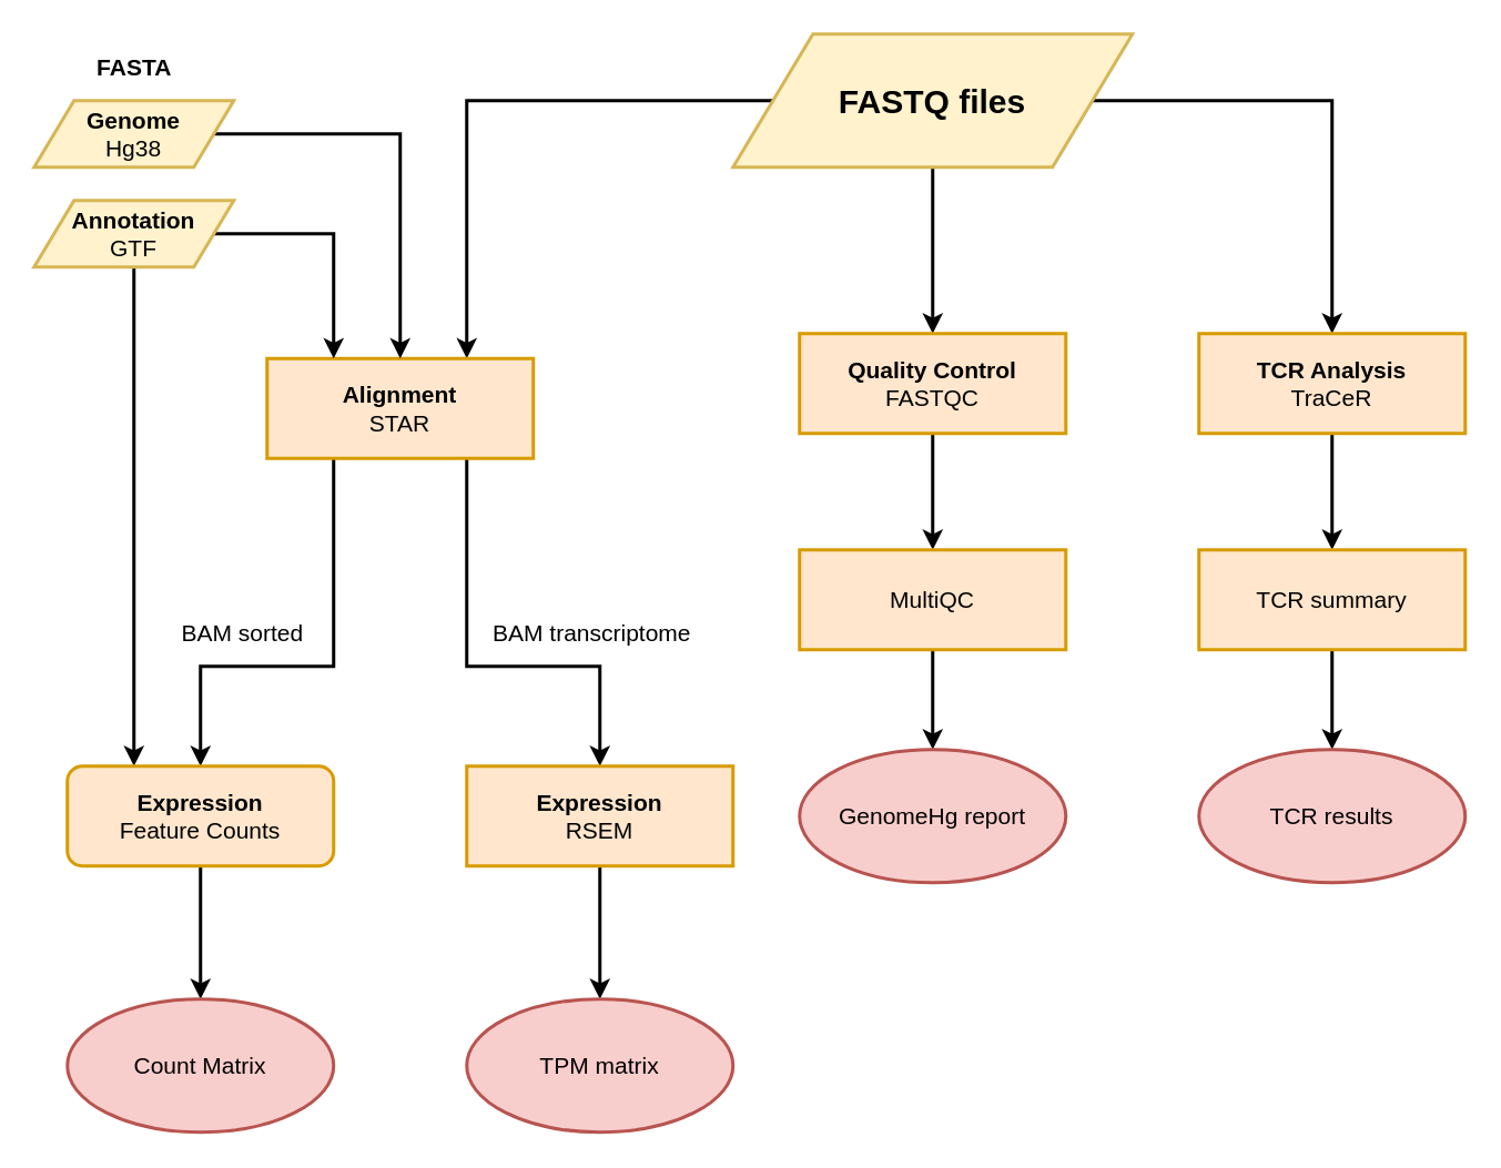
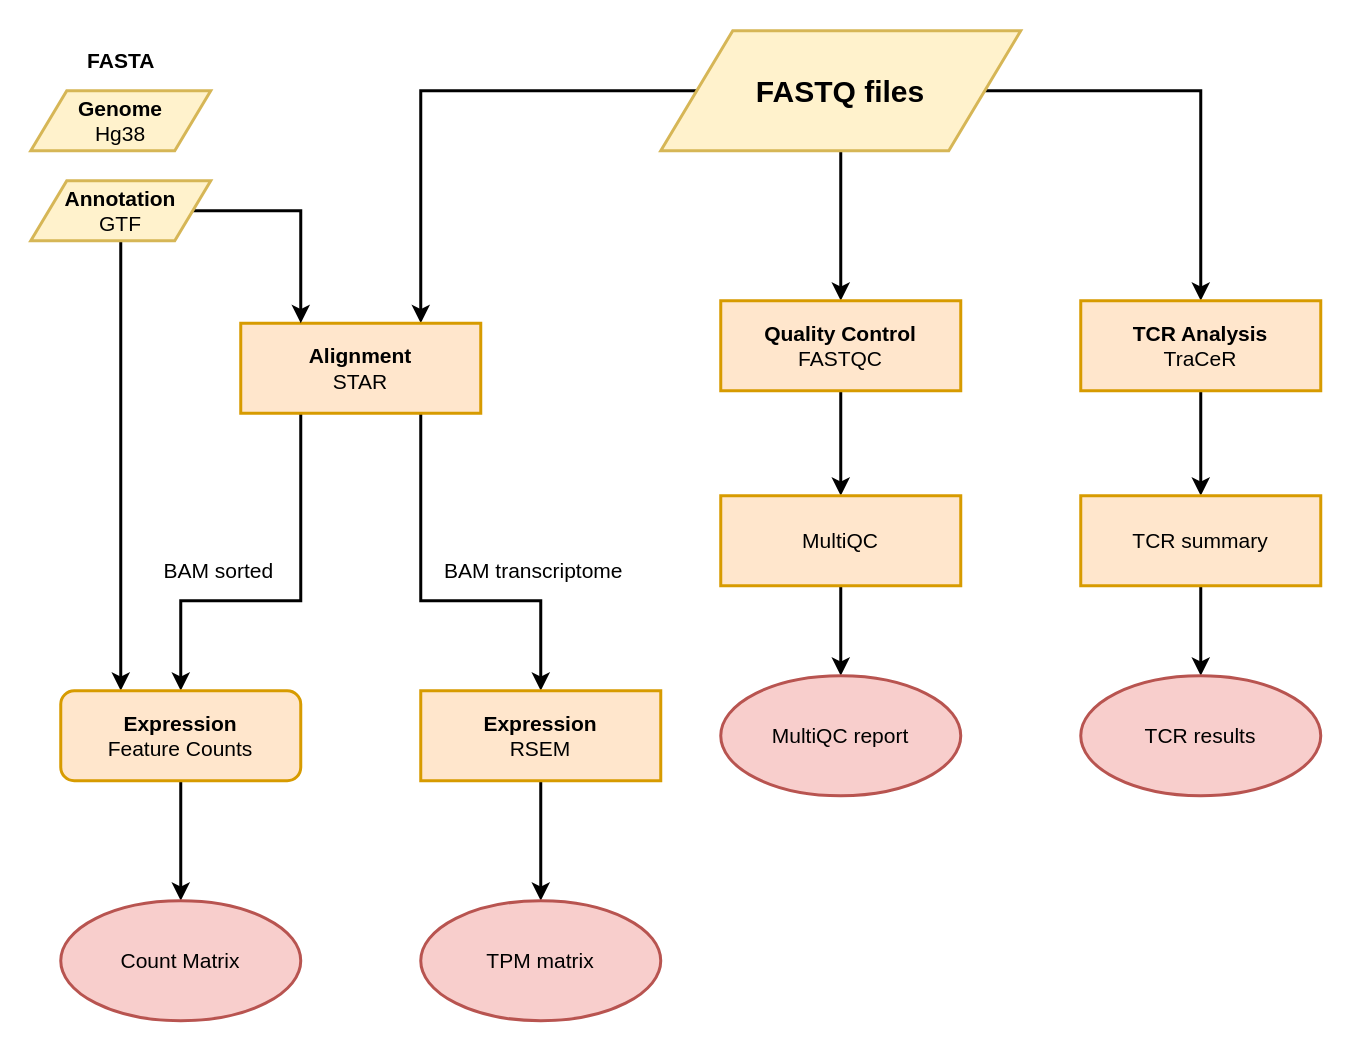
  <mxCell id="0" />
  <mxCell id="1" parent="0" />
  <mxCell id="2" style="edgeStyle=orthogonalEdgeStyle;rounded=0;orthogonalLoop=1;jettySize=auto;html=1;exitX=0;exitY=0.5;exitDx=0;exitDy=0;entryX=0.75;entryY=0;entryDx=0;entryDy=0;strokeWidth=2;" edge="1" parent="1" source="5" target="12"><mxGeometry relative="1" as="geometry"><mxPoint x="280" y="150" as="targetPoint" /><Array as="points"><mxPoint x="280" y="60" /></Array></mxGeometry></mxCell>
  <mxCell id="3" style="edgeStyle=orthogonalEdgeStyle;rounded=0;orthogonalLoop=1;jettySize=auto;html=1;strokeWidth=2;" edge="1" parent="1" source="5" target="7"><mxGeometry relative="1" as="geometry" /></mxCell>
  <mxCell id="4" style="edgeStyle=orthogonalEdgeStyle;rounded=0;orthogonalLoop=1;jettySize=auto;html=1;exitX=1;exitY=0.5;exitDx=0;exitDy=0;entryX=0.5;entryY=0;entryDx=0;entryDy=0;strokeWidth=2;" edge="1" parent="1" source="5" target="24"><mxGeometry relative="1" as="geometry"><Array as="points"><mxPoint x="800" y="60" /></Array></mxGeometry></mxCell>
  <mxCell id="5" value="&lt;b&gt;&lt;font style=&quot;font-size: 20px&quot;&gt;FASTQ files&lt;/font&gt;&lt;/b&gt;" style="shape=parallelogram;perimeter=parallelogramPerimeter;whiteSpace=wrap;html=1;strokeWidth=2;perimeterSpacing=0;fillColor=#fff2cc;strokeColor=#d6b656;" vertex="1" parent="1"><mxGeometry x="440" y="20" width="240" height="80" as="geometry" /></mxCell>
  <mxCell id="6" style="edgeStyle=orthogonalEdgeStyle;rounded=0;orthogonalLoop=1;jettySize=auto;html=1;strokeWidth=2;" edge="1" parent="1" source="7" target="9"><mxGeometry relative="1" as="geometry"><mxPoint x="400" y="300" as="targetPoint" /></mxGeometry></mxCell>
  <mxCell id="7" value="&lt;font style=&quot;font-size: 14px&quot;&gt;&lt;b&gt;Quality Control&lt;br&gt;&lt;/b&gt;FASTQC&lt;/font&gt;" style="rounded=0;whiteSpace=wrap;html=1;strokeWidth=2;fillColor=#ffe6cc;strokeColor=#d79b00;" vertex="1" parent="1"><mxGeometry x="480" y="200" width="160" height="60" as="geometry" /></mxCell>
  <mxCell id="8" style="edgeStyle=orthogonalEdgeStyle;rounded=0;orthogonalLoop=1;jettySize=auto;html=1;exitX=0.5;exitY=1;exitDx=0;exitDy=0;entryX=0.5;entryY=0;entryDx=0;entryDy=0;strokeWidth=2;" edge="1" parent="1" source="9" target="32"><mxGeometry relative="1" as="geometry" /></mxCell>
  <mxCell id="9" value="&lt;font style=&quot;font-size: 14px&quot;&gt;MultiQC&lt;/font&gt;" style="rounded=0;whiteSpace=wrap;html=1;strokeWidth=2;fillColor=#ffe6cc;strokeColor=#d79b00;" vertex="1" parent="1"><mxGeometry x="480" y="330" width="160" height="60" as="geometry" /></mxCell>
  <mxCell id="10" style="edgeStyle=orthogonalEdgeStyle;rounded=0;orthogonalLoop=1;jettySize=auto;html=1;exitX=0.25;exitY=1;exitDx=0;exitDy=0;entryX=0.5;entryY=0;entryDx=0;entryDy=0;strokeWidth=2;" edge="1" parent="1" source="12" target="20"><mxGeometry relative="1" as="geometry"><mxPoint x="90" y="340" as="targetPoint" /><Array as="points"><mxPoint x="200" y="400" /><mxPoint x="120" y="400" /></Array></mxGeometry></mxCell>
  <mxCell id="11" style="edgeStyle=orthogonalEdgeStyle;rounded=0;orthogonalLoop=1;jettySize=auto;html=1;exitX=0.75;exitY=1;exitDx=0;exitDy=0;entryX=0.5;entryY=0;entryDx=0;entryDy=0;strokeWidth=2;" edge="1" parent="1" source="12" target="22"><mxGeometry relative="1" as="geometry"><Array as="points"><mxPoint x="280" y="400" /><mxPoint x="360" y="400" /></Array></mxGeometry></mxCell>
  <mxCell id="12" value="&lt;font style=&quot;font-size: 14px&quot;&gt;&lt;b&gt;Alignment&lt;/b&gt;&lt;br&gt;STAR&lt;/font&gt;" style="rounded=0;whiteSpace=wrap;html=1;strokeWidth=2;fillColor=#ffe6cc;strokeColor=#d79b00;" vertex="1" parent="1"><mxGeometry x="160" y="215" width="160" height="60" as="geometry" /></mxCell>
- <mxCell id="13" style="edgeStyle=orthogonalEdgeStyle;orthogonalLoop=1;jettySize=auto;html=1;entryX=0.5;entryY=0;entryDx=0;entryDy=0;exitX=1;exitY=0.5;exitDx=0;exitDy=0;rounded=0;strokeWidth=2;" edge="1" parent="1" source="16" target="12"><mxGeometry relative="1" as="geometry"><mxPoint x="160" y="79.667" as="sourcePoint" /><mxPoint x="241" y="170" as="targetPoint" /><Array as="points"><mxPoint x="240" y="80" /></Array></mxGeometry></mxCell>
  <mxCell id="14" style="edgeStyle=orthogonalEdgeStyle;rounded=0;orthogonalLoop=1;jettySize=auto;html=1;entryX=0.25;entryY=0;entryDx=0;entryDy=0;exitX=1;exitY=0.5;exitDx=0;exitDy=0;strokeWidth=2;" edge="1" parent="1" source="18" target="12"><mxGeometry relative="1" as="geometry"><mxPoint x="160" y="139.667" as="sourcePoint" /><mxPoint x="200" y="190" as="targetPoint" /><Array as="points"><mxPoint x="200" y="140" /></Array></mxGeometry></mxCell>
  <mxCell id="15" value="&lt;b&gt;&lt;font style=&quot;font-size: 14px&quot;&gt;FASTA&lt;/font&gt;&lt;/b&gt;" style="text;html=1;align=center;verticalAlign=middle;resizable=0;points=[];autosize=1;strokeWidth=1;" vertex="1" parent="1"><mxGeometry x="50" y="30" width="60" height="20" as="geometry" /></mxCell>
  <mxCell id="16" value="&lt;font style=&quot;font-size: 14px&quot;&gt;&lt;b style=&quot;white-space: normal&quot;&gt;Genome&lt;/b&gt;&lt;br style=&quot;white-space: normal&quot;&gt;&lt;span style=&quot;white-space: normal&quot;&gt;Hg38&lt;/span&gt;&lt;/font&gt;" style="shape=parallelogram;perimeter=parallelogramPerimeter;whiteSpace=wrap;html=1;strokeWidth=2;fillColor=#fff2cc;strokeColor=#d6b656;" vertex="1" parent="1"><mxGeometry x="20" y="60" width="120" height="40" as="geometry" /></mxCell>
  <mxCell id="17" style="edgeStyle=orthogonalEdgeStyle;rounded=0;orthogonalLoop=1;jettySize=auto;html=1;entryX=0.25;entryY=0;entryDx=0;entryDy=0;strokeWidth=2;" edge="1" parent="1" source="18" target="20"><mxGeometry relative="1" as="geometry"><Array as="points"><mxPoint x="80" y="210" /><mxPoint x="80" y="210" /></Array></mxGeometry></mxCell>
  <mxCell id="18" value="&lt;font style=&quot;font-size: 14px&quot;&gt;&lt;b style=&quot;white-space: normal&quot;&gt;Annotation&lt;/b&gt;&lt;br style=&quot;white-space: normal&quot;&gt;&lt;span style=&quot;white-space: normal&quot;&gt;GTF&lt;/span&gt;&lt;/font&gt;" style="shape=parallelogram;perimeter=parallelogramPerimeter;whiteSpace=wrap;html=1;rounded=0;strokeWidth=2;fillColor=#fff2cc;strokeColor=#d6b656;" vertex="1" parent="1"><mxGeometry x="20" y="120" width="120" height="40" as="geometry" /></mxCell>
  <mxCell id="19" style="edgeStyle=orthogonalEdgeStyle;rounded=0;orthogonalLoop=1;jettySize=auto;html=1;entryX=0.5;entryY=0;entryDx=0;entryDy=0;strokeWidth=2;" edge="1" parent="1" source="20" target="30"><mxGeometry relative="1" as="geometry"><mxPoint x="120" y="580" as="targetPoint" /></mxGeometry></mxCell>
  <mxCell id="20" value="&lt;font style=&quot;font-size: 14px&quot;&gt;&lt;b&gt;Expression&lt;/b&gt;&lt;br&gt;Feature Counts&lt;/font&gt;" style="whiteSpace=wrap;html=1;strokeWidth=2;fillColor=#ffe6cc;strokeColor=#d79b00;rounded=1;" vertex="1" parent="1"><mxGeometry x="40" y="460" width="160" height="60" as="geometry" /></mxCell>
  <mxCell id="21" style="edgeStyle=orthogonalEdgeStyle;rounded=0;orthogonalLoop=1;jettySize=auto;html=1;entryX=0.5;entryY=0;entryDx=0;entryDy=0;strokeWidth=2;" edge="1" parent="1" source="22" target="31"><mxGeometry relative="1" as="geometry"><mxPoint x="360" y="580" as="targetPoint" /></mxGeometry></mxCell>
  <mxCell id="22" value="&lt;font style=&quot;font-size: 14px&quot;&gt;&lt;b&gt;Expression&lt;/b&gt;&lt;br&gt;RSEM&lt;/font&gt;" style="rounded=0;whiteSpace=wrap;html=1;strokeWidth=2;fillColor=#ffe6cc;strokeColor=#d79b00;" vertex="1" parent="1"><mxGeometry x="280" y="460" width="160" height="60" as="geometry" /></mxCell>
  <mxCell id="23" style="edgeStyle=orthogonalEdgeStyle;rounded=0;orthogonalLoop=1;jettySize=auto;html=1;entryX=0.5;entryY=0;entryDx=0;entryDy=0;strokeWidth=2;" edge="1" parent="1" source="24" target="28"><mxGeometry relative="1" as="geometry" /></mxCell>
  <mxCell id="24" value="&lt;font style=&quot;font-size: 14px&quot;&gt;&lt;b&gt;TCR Analysis&lt;/b&gt;&lt;br&gt;TraCeR&lt;/font&gt;" style="rounded=0;whiteSpace=wrap;html=1;strokeWidth=2;fillColor=#ffe6cc;strokeColor=#d79b00;" vertex="1" parent="1"><mxGeometry x="720" y="200" width="160" height="60" as="geometry" /></mxCell>
  <mxCell id="25" value="&lt;font size=&quot;1&quot;&gt;&lt;span style=&quot;font-size: 14px&quot;&gt;BAM sorted&lt;/span&gt;&lt;/font&gt;" style="text;html=1;align=center;verticalAlign=middle;resizable=0;points=[];autosize=1;strokeWidth=1;" vertex="1" parent="1"><mxGeometry x="100" y="370" width="90" height="20" as="geometry" /></mxCell>
  <mxCell id="26" value="&lt;font style=&quot;font-size: 14px&quot;&gt;BAM transcriptome&lt;/font&gt;" style="text;html=1;align=center;verticalAlign=middle;resizable=0;points=[];autosize=1;" vertex="1" parent="1"><mxGeometry x="290" y="370" width="130" height="20" as="geometry" /></mxCell>
  <mxCell id="27" style="edgeStyle=orthogonalEdgeStyle;rounded=0;orthogonalLoop=1;jettySize=auto;html=1;exitX=0.5;exitY=1;exitDx=0;exitDy=0;entryX=0.5;entryY=0;entryDx=0;entryDy=0;strokeWidth=2;" edge="1" parent="1" source="28" target="29"><mxGeometry relative="1" as="geometry"><mxPoint x="720" y="420" as="targetPoint" /></mxGeometry></mxCell>
  <mxCell id="28" value="&lt;font style=&quot;font-size: 14px&quot;&gt;TCR summary&lt;/font&gt;" style="rounded=0;whiteSpace=wrap;html=1;strokeWidth=2;fillColor=#ffe6cc;strokeColor=#d79b00;" vertex="1" parent="1"><mxGeometry x="720" y="330" width="160" height="60" as="geometry" /></mxCell>
  <mxCell id="29" value="&lt;font style=&quot;font-size: 14px&quot;&gt;TCR results&lt;/font&gt;" style="ellipse;whiteSpace=wrap;html=1;rounded=0;strokeWidth=2;fillColor=#f8cecc;strokeColor=#b85450;" vertex="1" parent="1"><mxGeometry x="720" y="450" width="160" height="80" as="geometry" /></mxCell>
  <mxCell id="30" value="&lt;font style=&quot;font-size: 14px&quot;&gt;Count Matrix&lt;/font&gt;" style="ellipse;whiteSpace=wrap;html=1;rounded=0;strokeWidth=2;fillColor=#f8cecc;strokeColor=#b85450;" vertex="1" parent="1"><mxGeometry x="40" y="600" width="160" height="80" as="geometry" /></mxCell>
  <mxCell id="31" value="&lt;font style=&quot;font-size: 14px&quot;&gt;TPM matrix&lt;/font&gt;" style="ellipse;whiteSpace=wrap;html=1;rounded=0;strokeWidth=2;fillColor=#f8cecc;strokeColor=#b85450;" vertex="1" parent="1"><mxGeometry x="280" y="600" width="160" height="80" as="geometry" /></mxCell>
- <mxCell id="32" value="&lt;font style=&quot;font-size: 14px&quot;&gt;GenomeHg report&lt;/font&gt;" style="ellipse;whiteSpace=wrap;html=1;rounded=0;strokeWidth=2;fillColor=#f8cecc;strokeColor=#b85450;" vertex="1" parent="1"><mxGeometry x="480" y="450" width="160" height="80" as="geometry" /></mxCell>
+ <mxCell id="32" value="&lt;font style=&quot;font-size: 14px&quot;&gt;MultiQC report&lt;/font&gt;" style="ellipse;whiteSpace=wrap;html=1;rounded=0;strokeWidth=2;fillColor=#f8cecc;strokeColor=#b85450;" vertex="1" parent="1"><mxGeometry x="480" y="450" width="160" height="80" as="geometry" /></mxCell>
